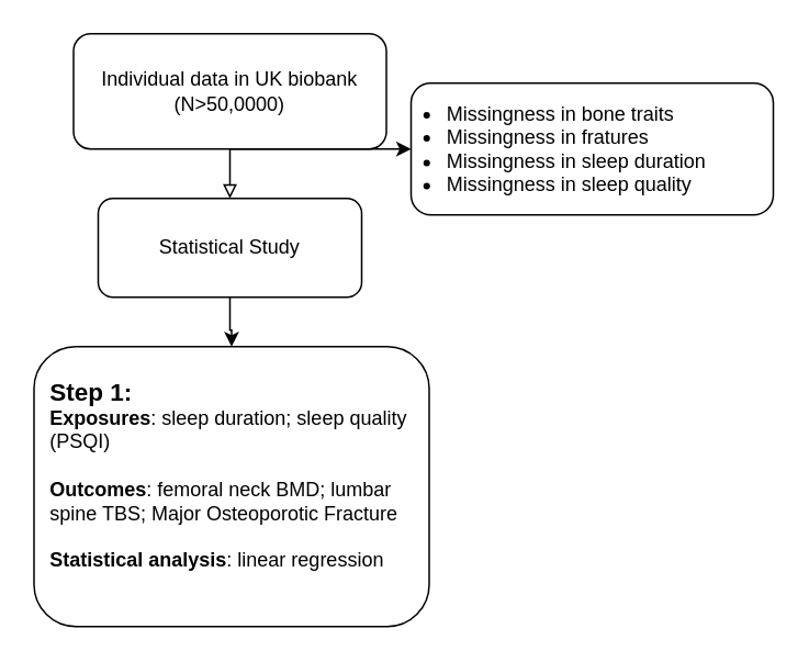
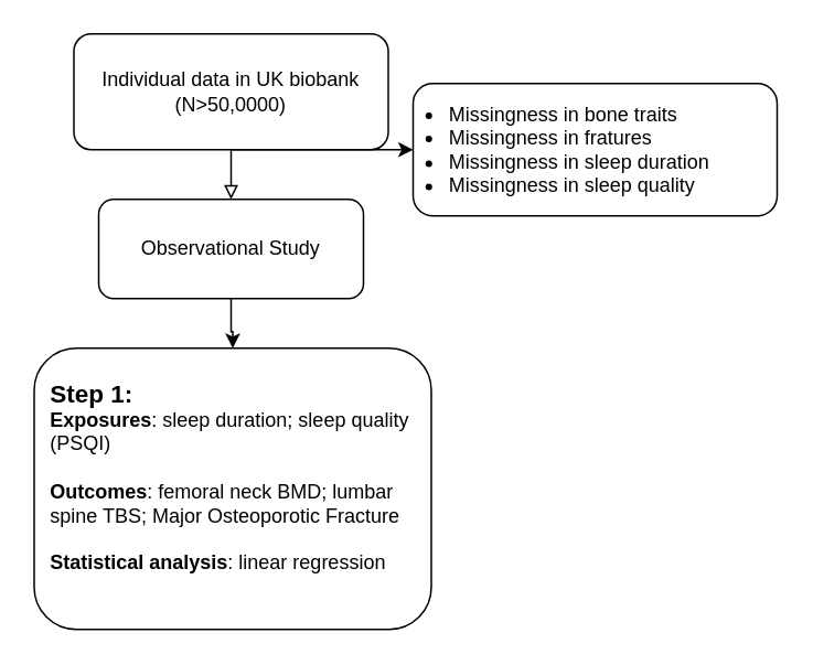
  <mxCell id="0" />
  <mxCell id="1" parent="0" />
  <mxCell id="2" value="" style="rounded=0;html=1;jettySize=auto;orthogonalLoop=1;fontSize=11;endArrow=block;endFill=0;strokeWidth=1;shadow=0;labelBackgroundColor=none;edgeStyle=orthogonalEdgeStyle;" parent="1" source="3" edge="1"><mxGeometry relative="1" as="geometry"><mxPoint x="139" y="120" as="targetPoint" /></mxGeometry></mxCell>
  <mxCell id="3" value="Individual data in UK biobank (N&amp;gt;50,0000)" style="rounded=1;whiteSpace=wrap;html=1;fontSize=12;glass=0;strokeWidth=1;shadow=0;" parent="1" vertex="1"><mxGeometry x="44" y="20" width="190" height="70" as="geometry" /></mxCell>
  <mxCell id="4" value="" style="edgeStyle=orthogonalEdgeStyle;rounded=0;orthogonalLoop=1;jettySize=auto;html=1;" edge="1" parent="1" source="5" target="8"><mxGeometry relative="1" as="geometry" /></mxCell>
- <mxCell id="5" value="Statistical Study" style="rounded=1;whiteSpace=wrap;html=1;" vertex="1" parent="1"><mxGeometry x="59" y="120" width="160" height="60" as="geometry" /></mxCell>
+ <mxCell id="5" value="Observational Study" style="rounded=1;whiteSpace=wrap;html=1;" vertex="1" parent="1"><mxGeometry x="59" y="120" width="160" height="60" as="geometry" /></mxCell>
  <mxCell id="6" value="" style="endArrow=classic;html=1;rounded=0;" edge="1" parent="1"><mxGeometry width="50" height="50" relative="1" as="geometry"><mxPoint x="139" y="90" as="sourcePoint" /><mxPoint x="249" y="90" as="targetPoint" /></mxGeometry></mxCell>
  <mxCell id="7" value="&lt;ul&gt;&lt;li&gt;Missingness in bone traits&lt;/li&gt;&lt;li&gt;Missingness in fratures&lt;/li&gt;&lt;li&gt;Missingness in sleep duration&lt;/li&gt;&lt;li&gt;Missingness in sleep quality&lt;/li&gt;&lt;/ul&gt;" style="rounded=1;whiteSpace=wrap;html=1;align=left;labelBackgroundColor=none;labelBorderColor=none;spacingLeft=-20;" vertex="1" parent="1"><mxGeometry x="249" y="50" width="220" height="80" as="geometry" /></mxCell>
  <mxCell id="8" value="&lt;b&gt;&lt;font style=&quot;font-size: 15px;&quot;&gt;Step 1:&amp;nbsp;&lt;/font&gt;&lt;/b&gt;&lt;div&gt;&lt;b&gt;Exposures&lt;/b&gt;: sleep duration; sleep quality (PSQI)&lt;br&gt;&lt;/div&gt;&lt;div&gt;&lt;br&gt;&lt;/div&gt;&lt;div&gt;&lt;b&gt;Outcomes&lt;/b&gt;: femoral neck BMD; lumbar spine TBS; Major Osteoporotic Fracture&lt;/div&gt;&lt;div&gt;&lt;br&gt;&lt;/div&gt;&lt;div&gt;&lt;b&gt;Statistical analysis&lt;/b&gt;: linear regression&lt;/div&gt;&lt;div&gt;&lt;br&gt;&lt;/div&gt;" style="whiteSpace=wrap;html=1;rounded=1;align=left;labelPosition=center;verticalLabelPosition=middle;verticalAlign=middle;labelBackgroundColor=none;spacingLeft=0;spacing=10;" vertex="1" parent="1"><mxGeometry x="20" y="210" width="240" height="170" as="geometry" /></mxCell>
